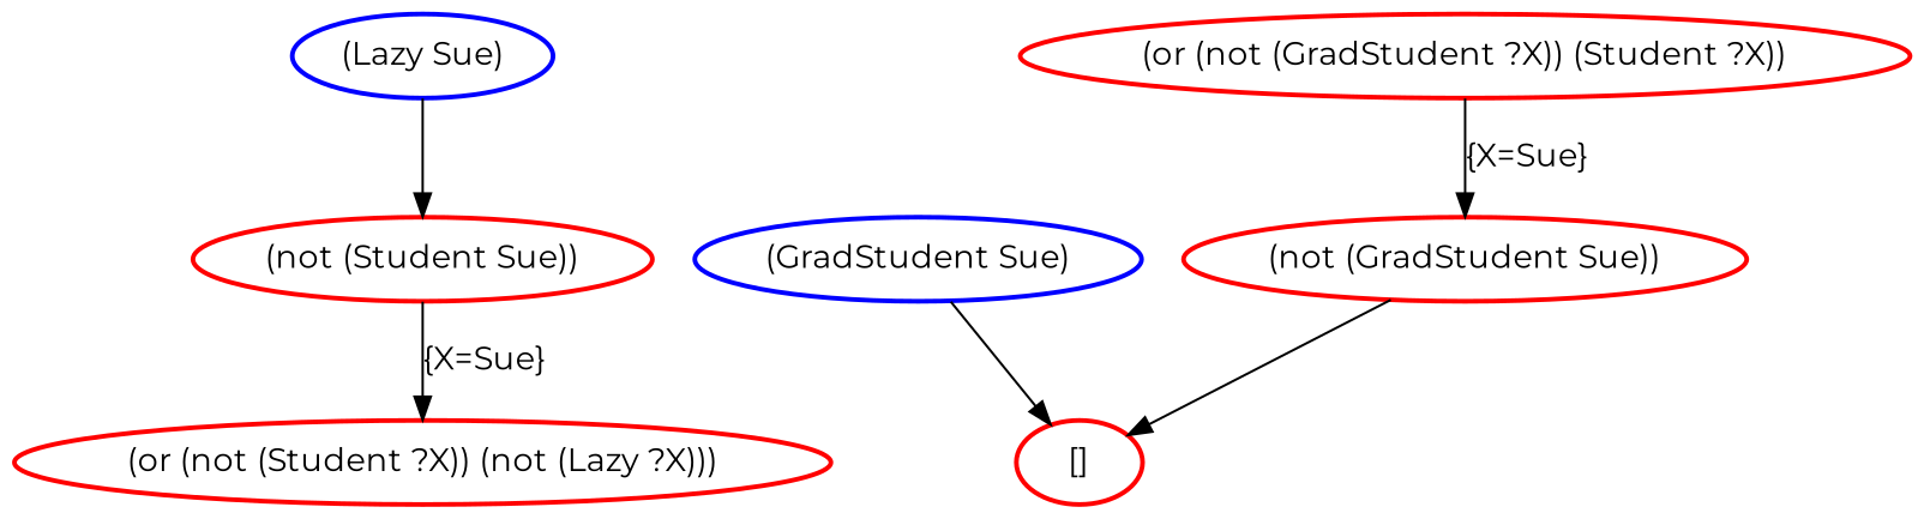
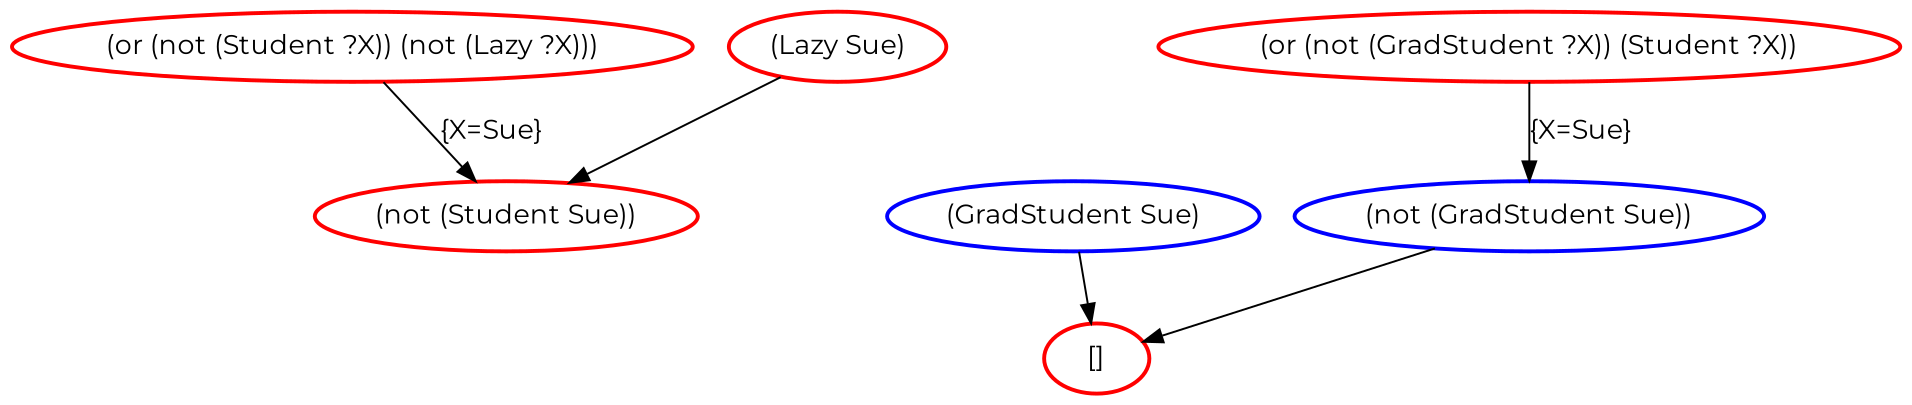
  digraph {
    fontname=Montserrat
    node [color=red fontname=Montserrat penwidth=2.0]
    edge [fontname=Montserrat]
    n1 [label="(or (not (Student ?X)) (not (Lazy ?X)))"]
    n2 [label="(not (Student Sue))"]
-   n3 [color=blue label="(Lazy Sue)"]
-   n4 [label="(not (GradStudent Sue))"]
+   n3 [label="(Lazy Sue)"]
+   n4 [color=blue label="(not (GradStudent Sue))"]
    n5 [label="[]"]
    n6 [label="(or (not (GradStudent ?X)) (Student ?X))"]
    n7 [color=blue label="(GradStudent Sue)"]
-   n2 -> n1 [label="{X=Sue}"]
+   n1 -> n2 [label="{X=Sue}"]
    n3 -> n2
    n4 -> n5
    n6 -> n4 [label="{X=Sue}"]
    n7 -> n5
  }
